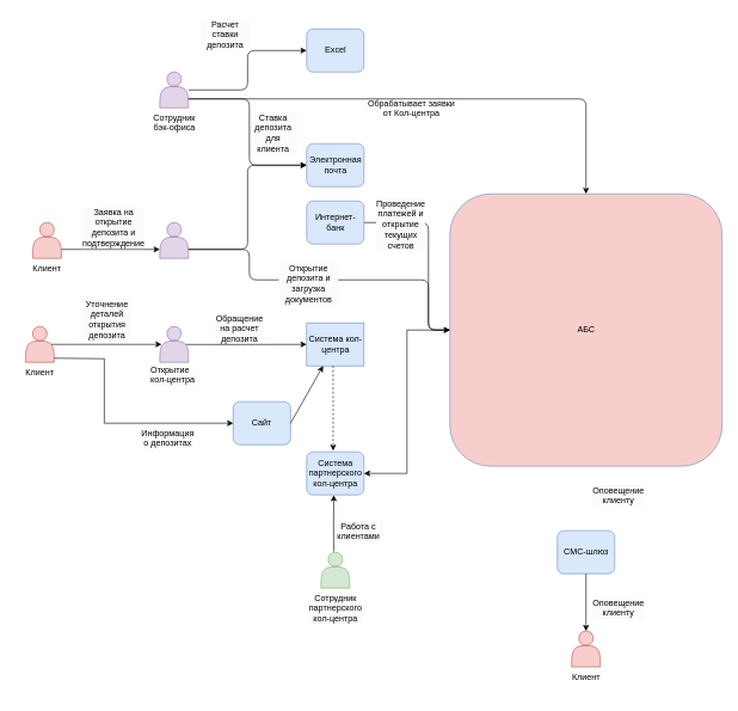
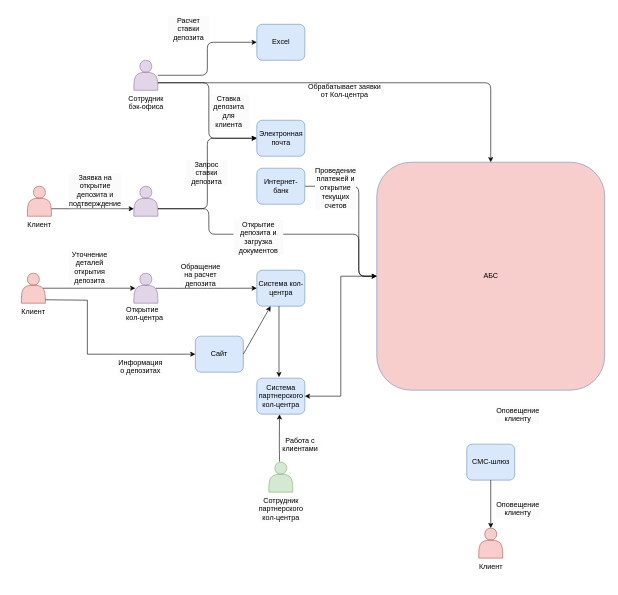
  <mxCell id="0" />
  <mxCell id="1" parent="0" />
  <mxCell id="2" style="edgeStyle=orthogonalEdgeStyle;rounded=1;orthogonalLoop=1;jettySize=auto;html=1;curved=0;" parent="1" source="3" target="4" edge="1"><mxGeometry relative="1" as="geometry"><Array as="points"><mxPoint x="597.5" y="310" /><mxPoint x="597.5" y="460" /></Array></mxGeometry></mxCell>
  <mxCell id="3" value="Интернет-банк" style="rounded=1;whiteSpace=wrap;html=1;fillColor=#dae8fc;strokeColor=#6c8ebf;" parent="1" vertex="1"><mxGeometry x="427.5" y="280" width="80" height="60" as="geometry" /></mxCell>
  <mxCell id="4" value="АБС" style="rounded=1;whiteSpace=wrap;html=1;fillColor=#f8cecc;strokeColor=#6c8ebf;" parent="1" vertex="1"><mxGeometry x="627.5" y="270" width="380" height="380" as="geometry" /></mxCell>
- <mxCell id="5" value="Система кол-центра" style="whiteSpace=wrap;html=1;fillColor=#dae8fc;strokeColor=#6c8ebf;rounded=0;" parent="1" vertex="1"><mxGeometry x="427.5" y="450" width="80" height="60" as="geometry" /></mxCell>
+ <mxCell id="5" value="Система кол-центра" style="rounded=1;whiteSpace=wrap;html=1;fillColor=#dae8fc;strokeColor=#6c8ebf;" parent="1" vertex="1"><mxGeometry x="427.5" y="450" width="80" height="60" as="geometry" /></mxCell>
  <mxCell id="6" value="Система партнерского&lt;div&gt;кол-центра&lt;/div&gt;" style="rounded=1;whiteSpace=wrap;html=1;fillColor=#dae8fc;strokeColor=#6c8ebf;" parent="1" vertex="1"><mxGeometry x="427.5" y="630" width="80" height="60" as="geometry" /></mxCell>
  <mxCell id="7" value="СМС-шлюз" style="rounded=1;whiteSpace=wrap;html=1;fillColor=#dae8fc;strokeColor=#6c8ebf;" parent="1" vertex="1"><mxGeometry x="777.5" y="740" width="80" height="60" as="geometry" /></mxCell>
  <mxCell id="8" value="Сайт" style="rounded=1;whiteSpace=wrap;html=1;fillColor=#dae8fc;strokeColor=#6c8ebf;" parent="1" vertex="1"><mxGeometry x="325" y="560" width="80" height="60" as="geometry" /></mxCell>
  <mxCell id="9" value="&lt;span style=&quot;forced-color-adjust: none; color: rgb(0, 0, 0); font-family: Helvetica; font-size: 12px; font-style: normal; font-variant-ligatures: normal; font-variant-caps: normal; font-weight: 400; letter-spacing: normal; orphans: 2; text-align: center; text-indent: 0px; text-transform: none; widows: 2; word-spacing: 0px; -webkit-text-stroke-width: 0px; white-space: normal; text-decoration-thickness: initial; text-decoration-style: initial; text-decoration-color: initial; background-color: rgb(251, 251, 251); float: none; display: inline !important;&quot;&gt;Открытие&lt;/span&gt;&lt;div style=&quot;forced-color-adjust: none; color: rgb(0, 0, 0); font-family: Helvetica; font-size: 12px; font-style: normal; font-variant-ligatures: normal; font-variant-caps: normal; font-weight: 400; letter-spacing: normal; orphans: 2; text-align: center; text-indent: 0px; text-transform: none; widows: 2; word-spacing: 0px; -webkit-text-stroke-width: 0px; white-space: normal; background-color: rgb(251, 251, 251); text-decoration-thickness: initial; text-decoration-style: initial; text-decoration-color: initial;&quot;&gt;&lt;span style=&quot;forced-color-adjust: none; color: rgb(0, 0, 0); font-family: Helvetica; font-size: 12px; font-style: normal; font-variant-ligatures: normal; font-variant-caps: normal; font-weight: 400; letter-spacing: normal; orphans: 2; text-align: center; text-indent: 0px; text-transform: none; widows: 2; word-spacing: 0px; -webkit-text-stroke-width: 0px; white-space: normal; background-color: rgb(251, 251, 251); text-decoration-thickness: initial; text-decoration-style: initial; text-decoration-color: initial; float: none; display: inline !important;&quot;&gt;кол-центра&lt;/span&gt;&lt;/div&gt;" style="text;whiteSpace=wrap;html=1;" parent="1" vertex="1"><mxGeometry x="207.5" y="502" width="70" height="40" as="geometry" /></mxCell>
  <mxCell id="10" value="" style="shape=actor;whiteSpace=wrap;html=1;fillColor=#e1d5e7;strokeColor=#9673a6;" parent="1" vertex="1"><mxGeometry x="222.5" y="455" width="40" height="50" as="geometry" /></mxCell>
  <mxCell id="11" value="&lt;div style=&quot;forced-color-adjust: none; color: rgb(0, 0, 0); font-family: Helvetica; font-size: 12px; font-style: normal; font-variant-ligatures: normal; font-variant-caps: normal; font-weight: 400; letter-spacing: normal; orphans: 2; text-align: center; text-indent: 0px; text-transform: none; widows: 2; word-spacing: 0px; -webkit-text-stroke-width: 0px; white-space: normal; background-color: rgb(251, 251, 251); text-decoration-thickness: initial; text-decoration-style: initial; text-decoration-color: initial;&quot;&gt;Обращение на расчет депозита&lt;/div&gt;" style="text;whiteSpace=wrap;html=1;" parent="1" vertex="1"><mxGeometry x="297.5" y="430" width="70" height="40" as="geometry" /></mxCell>
  <mxCell id="12" value="" style="shape=actor;whiteSpace=wrap;html=1;fillColor=#e1d5e7;strokeColor=#9673a6;" parent="1" vertex="1"><mxGeometry x="222.5" y="100" width="40" height="50" as="geometry" /></mxCell>
  <mxCell id="13" value="Сотрудник&lt;div&gt;бэк-офиса&lt;/div&gt;" style="text;whiteSpace=wrap;html=1;align=center;" parent="1" vertex="1"><mxGeometry x="207.5" y="150" width="70" height="40" as="geometry" /></mxCell>
  <mxCell id="14" value="&lt;div style=&quot;text-align: center;&quot;&gt;&lt;span style=&quot;background-color: initial;&quot;&gt;Обрабатывает заявки от Кол-центра&lt;/span&gt;&lt;/div&gt;" style="text;whiteSpace=wrap;html=1;" parent="1" vertex="1"><mxGeometry x="507.5" y="130" width="130" height="40" as="geometry" /></mxCell>
  <mxCell id="15" value="&lt;div style=&quot;forced-color-adjust: none; color: rgb(0, 0, 0); font-family: Helvetica; font-size: 12px; font-style: normal; font-variant-ligatures: normal; font-variant-caps: normal; font-weight: 400; letter-spacing: normal; orphans: 2; text-align: center; text-indent: 0px; text-transform: none; widows: 2; word-spacing: 0px; -webkit-text-stroke-width: 0px; white-space: normal; background-color: rgb(251, 251, 251); text-decoration-thickness: initial; text-decoration-style: initial; text-decoration-color: initial;&quot;&gt;Оповещение клиенту&lt;/div&gt;" style="text;whiteSpace=wrap;html=1;" parent="1" vertex="1"><mxGeometry x="825" y="670" width="70" height="40" as="geometry" /></mxCell>
  <mxCell id="16" value="Электронная&lt;div&gt;почта&lt;/div&gt;" style="rounded=1;whiteSpace=wrap;html=1;fillColor=#dae8fc;strokeColor=#6c8ebf;" parent="1" vertex="1"><mxGeometry x="427.5" y="200" width="80" height="60" as="geometry" /></mxCell>
+ <mxCell id="17" value="&lt;div style=&quot;forced-color-adjust: none; color: rgb(0, 0, 0); font-family: Helvetica; font-size: 12px; font-style: normal; font-variant-ligatures: normal; font-variant-caps: normal; font-weight: 400; letter-spacing: normal; orphans: 2; text-align: center; text-indent: 0px; text-transform: none; widows: 2; word-spacing: 0px; -webkit-text-stroke-width: 0px; white-space: normal; background-color: rgb(251, 251, 251); text-decoration-thickness: initial; text-decoration-style: initial; text-decoration-color: initial;&quot;&gt;Запрос ставки депозита&lt;/div&gt;" style="text;whiteSpace=wrap;html=1;" parent="1" vertex="1"><mxGeometry x="307.5" y="260" width="70" height="40" as="geometry" /></mxCell>
  <mxCell id="18" value="" style="shape=actor;whiteSpace=wrap;html=1;fillColor=#e1d5e7;strokeColor=#9673a6;" parent="1" vertex="1"><mxGeometry x="222.5" y="310" width="40" height="50" as="geometry" /></mxCell>
  <mxCell id="19" value="" style="edgeStyle=orthogonalEdgeStyle;rounded=1;orthogonalLoop=1;jettySize=auto;html=1;curved=0;exitX=1;exitY=0.75;exitDx=0;exitDy=0;" parent="1" source="18" target="4" edge="1"><mxGeometry relative="1" as="geometry"><mxPoint x="257.5" y="505" as="sourcePoint" /><mxPoint x="332.5" y="505" as="targetPoint" /><Array as="points"><mxPoint x="347.5" y="348" /><mxPoint x="347.5" y="390" /><mxPoint x="597.5" y="390" /><mxPoint x="597.5" y="460" /></Array></mxGeometry></mxCell>
  <mxCell id="20" value="&lt;div style=&quot;forced-color-adjust: none; color: rgb(0, 0, 0); font-family: Helvetica; font-size: 12px; font-style: normal; font-variant-ligatures: normal; font-variant-caps: normal; font-weight: 400; letter-spacing: normal; orphans: 2; text-indent: 0px; text-transform: none; widows: 2; word-spacing: 0px; -webkit-text-stroke-width: 0px; white-space: normal; background-color: rgb(251, 251, 251); text-decoration-thickness: initial; text-decoration-style: initial; text-decoration-color: initial;&quot;&gt;Открытие депозита и загрузка документов&lt;/div&gt;" style="text;whiteSpace=wrap;html=1;align=center;" parent="1" vertex="1"><mxGeometry x="387.5" y="360" width="85" height="70" as="geometry" /></mxCell>
  <mxCell id="21" style="edgeStyle=orthogonalEdgeStyle;rounded=1;orthogonalLoop=1;jettySize=auto;html=1;entryX=0;entryY=0.5;entryDx=0;entryDy=0;curved=0;exitX=1;exitY=0.75;exitDx=0;exitDy=0;" parent="1" source="18" target="16" edge="1"><mxGeometry relative="1" as="geometry" /></mxCell>
  <mxCell id="22" value="&lt;div style=&quot;forced-color-adjust: none; color: rgb(0, 0, 0); font-family: Helvetica; font-size: 12px; font-style: normal; font-variant-ligatures: normal; font-variant-caps: normal; font-weight: 400; letter-spacing: normal; orphans: 2; text-align: center; text-indent: 0px; text-transform: none; widows: 2; word-spacing: 0px; -webkit-text-stroke-width: 0px; white-space: normal; background-color: rgb(251, 251, 251); text-decoration-thickness: initial; text-decoration-style: initial; text-decoration-color: initial;&quot;&gt;Проведение платежей и открытие текущих счетов&lt;/div&gt;" style="text;whiteSpace=wrap;html=1;" parent="1" vertex="1"><mxGeometry x="522.5" y="270" width="70" height="40" as="geometry" /></mxCell>
  <mxCell id="23" value="&lt;div style=&quot;forced-color-adjust: none; color: rgb(0, 0, 0); font-family: Helvetica; font-size: 12px; font-style: normal; font-variant-ligatures: normal; font-variant-caps: normal; font-weight: 400; letter-spacing: normal; orphans: 2; text-align: center; text-indent: 0px; text-transform: none; widows: 2; word-spacing: 0px; -webkit-text-stroke-width: 0px; white-space: normal; background-color: rgb(251, 251, 251); text-decoration-thickness: initial; text-decoration-style: initial; text-decoration-color: initial;&quot;&gt;Ставка депозита&lt;/div&gt;&lt;div style=&quot;forced-color-adjust: none; color: rgb(0, 0, 0); font-family: Helvetica; font-size: 12px; font-style: normal; font-variant-ligatures: normal; font-variant-caps: normal; font-weight: 400; letter-spacing: normal; orphans: 2; text-align: center; text-indent: 0px; text-transform: none; widows: 2; word-spacing: 0px; -webkit-text-stroke-width: 0px; white-space: normal; background-color: rgb(251, 251, 251); text-decoration-thickness: initial; text-decoration-style: initial; text-decoration-color: initial;&quot;&gt;для клиента&lt;/div&gt;" style="text;whiteSpace=wrap;html=1;" parent="1" vertex="1"><mxGeometry x="345" y="150" width="70" height="40" as="geometry" /></mxCell>
  <mxCell id="24" style="edgeStyle=orthogonalEdgeStyle;rounded=1;orthogonalLoop=1;jettySize=auto;html=1;curved=0;exitX=1;exitY=0.75;exitDx=0;exitDy=0;" parent="1" source="12" target="4" edge="1"><mxGeometry relative="1" as="geometry" /></mxCell>
  <mxCell id="25" style="edgeStyle=orthogonalEdgeStyle;rounded=1;orthogonalLoop=1;jettySize=auto;html=1;entryX=0;entryY=0.5;entryDx=0;entryDy=0;curved=0;exitX=1;exitY=0.75;exitDx=0;exitDy=0;" parent="1" source="12" target="16" edge="1"><mxGeometry relative="1" as="geometry"><Array as="points"><mxPoint x="347.5" y="138" /><mxPoint x="347.5" y="230" /></Array></mxGeometry></mxCell>
  <mxCell id="26" style="edgeStyle=orthogonalEdgeStyle;rounded=1;orthogonalLoop=1;jettySize=auto;html=1;curved=0;entryX=0;entryY=0.5;entryDx=0;entryDy=0;exitX=0.92;exitY=0.503;exitDx=0;exitDy=0;exitPerimeter=0;" parent="1" source="10" target="5" edge="1"><mxGeometry relative="1" as="geometry"><Array as="points" /><mxPoint x="259" y="484" as="sourcePoint" /></mxGeometry></mxCell>
  <mxCell id="27" value="&lt;span style=&quot;forced-color-adjust: none; color: rgb(0, 0, 0); font-family: Helvetica; font-size: 12px; font-style: normal; font-variant-ligatures: normal; font-variant-caps: normal; font-weight: 400; letter-spacing: normal; orphans: 2; text-indent: 0px; text-transform: none; widows: 2; word-spacing: 0px; -webkit-text-stroke-width: 0px; white-space: normal; text-decoration-thickness: initial; text-decoration-style: initial; text-decoration-color: initial; background-color: rgb(251, 251, 251); float: none; display: inline !important;&quot;&gt;Сотрудник партнерского&lt;/span&gt;&lt;div style=&quot;forced-color-adjust: none; color: rgb(0, 0, 0); font-family: Helvetica; font-size: 12px; font-style: normal; font-variant-ligatures: normal; font-variant-caps: normal; font-weight: 400; letter-spacing: normal; orphans: 2; text-indent: 0px; text-transform: none; widows: 2; word-spacing: 0px; -webkit-text-stroke-width: 0px; white-space: normal; background-color: rgb(251, 251, 251); text-decoration-thickness: initial; text-decoration-style: initial; text-decoration-color: initial;&quot;&gt;&lt;span style=&quot;forced-color-adjust: none; color: rgb(0, 0, 0); font-family: Helvetica; font-size: 12px; font-style: normal; font-variant-ligatures: normal; font-variant-caps: normal; font-weight: 400; letter-spacing: normal; orphans: 2; text-indent: 0px; text-transform: none; widows: 2; word-spacing: 0px; -webkit-text-stroke-width: 0px; white-space: normal; background-color: rgb(251, 251, 251); text-decoration-thickness: initial; text-decoration-style: initial; text-decoration-color: initial; float: none; display: inline !important;&quot;&gt;кол-центра&lt;/span&gt;&lt;/div&gt;" style="text;whiteSpace=wrap;html=1;align=center;" parent="1" vertex="1"><mxGeometry x="432.5" y="820" width="70" height="40" as="geometry" /></mxCell>
  <mxCell id="28" value="" style="shape=actor;whiteSpace=wrap;html=1;fillColor=#d5e8d4;strokeColor=#82b366;" parent="1" vertex="1"><mxGeometry x="447.5" y="770" width="40" height="50" as="geometry" /></mxCell>
  <mxCell id="29" value="&lt;div style=&quot;forced-color-adjust: none; color: rgb(0, 0, 0); font-family: Helvetica; font-size: 12px; font-style: normal; font-variant-ligatures: normal; font-variant-caps: normal; font-weight: 400; letter-spacing: normal; orphans: 2; text-indent: 0px; text-transform: none; widows: 2; word-spacing: 0px; -webkit-text-stroke-width: 0px; white-space: normal; background-color: rgb(251, 251, 251); text-decoration-thickness: initial; text-decoration-style: initial; text-decoration-color: initial;&quot;&gt;Работа с клиентами&lt;/div&gt;" style="text;whiteSpace=wrap;html=1;align=center;" parent="1" vertex="1"><mxGeometry x="465" y="720" width="70" height="40" as="geometry" /></mxCell>
  <mxCell id="30" style="edgeStyle=orthogonalEdgeStyle;rounded=1;orthogonalLoop=1;jettySize=auto;html=1;curved=0;exitX=0.448;exitY=-0.016;exitDx=0;exitDy=0;exitPerimeter=0;entryX=0.473;entryY=1.003;entryDx=0;entryDy=0;entryPerimeter=0;" parent="1" source="28" target="6" edge="1"><mxGeometry relative="1" as="geometry"><mxPoint x="345" y="660" as="sourcePoint" /><Array as="points"><mxPoint x="465" y="768" /><mxPoint x="465" y="768" /><mxPoint x="465" y="740" /><mxPoint x="465" y="740" /></Array></mxGeometry></mxCell>
  <mxCell id="31" style="edgeStyle=orthogonalEdgeStyle;rounded=0;orthogonalLoop=1;jettySize=auto;html=1;" parent="1" source="4" target="6" edge="1"><mxGeometry relative="1" as="geometry" /></mxCell>
  <mxCell id="32" value="Excel" style="rounded=1;whiteSpace=wrap;html=1;fillColor=#dae8fc;strokeColor=#6c8ebf;" parent="1" vertex="1"><mxGeometry x="427.5" y="40" width="80" height="60" as="geometry" /></mxCell>
  <mxCell id="33" value="&lt;div style=&quot;forced-color-adjust: none; color: rgb(0, 0, 0); font-family: Helvetica; font-size: 12px; font-style: normal; font-variant-ligatures: normal; font-variant-caps: normal; font-weight: 400; letter-spacing: normal; orphans: 2; text-align: center; text-indent: 0px; text-transform: none; widows: 2; word-spacing: 0px; -webkit-text-stroke-width: 0px; white-space: normal; background-color: rgb(251, 251, 251); text-decoration-thickness: initial; text-decoration-style: initial; text-decoration-color: initial;&quot;&gt;Расчет ставки депозита&lt;br&gt;&lt;/div&gt;" style="text;whiteSpace=wrap;html=1;" parent="1" vertex="1"><mxGeometry x="277.5" y="20" width="70" height="40" as="geometry" /></mxCell>
  <mxCell id="34" style="edgeStyle=orthogonalEdgeStyle;rounded=1;orthogonalLoop=1;jettySize=auto;html=1;entryX=0;entryY=0.5;entryDx=0;entryDy=0;curved=0;" parent="1" source="12" target="32" edge="1"><mxGeometry relative="1" as="geometry" /></mxCell>
  <mxCell id="35" value="Клиент" style="text;whiteSpace=wrap;html=1;align=center;" parent="1" vertex="1"><mxGeometry x="782.5" y="930" width="70" height="40" as="geometry" /></mxCell>
  <mxCell id="36" value="" style="shape=actor;whiteSpace=wrap;html=1;fillColor=#f8cecc;strokeColor=#b85450;" parent="1" vertex="1"><mxGeometry x="797.5" y="880" width="40" height="50" as="geometry" /></mxCell>
  <mxCell id="37" style="edgeStyle=orthogonalEdgeStyle;rounded=0;orthogonalLoop=1;jettySize=auto;html=1;entryX=0.5;entryY=0;entryDx=0;entryDy=0;exitX=0.5;exitY=1;exitDx=0;exitDy=0;" parent="1" source="7" target="36" edge="1"><mxGeometry relative="1" as="geometry"><mxPoint x="828" y="660" as="sourcePoint" /><mxPoint x="828" y="750" as="targetPoint" /></mxGeometry></mxCell>
  <mxCell id="38" value="&lt;div style=&quot;forced-color-adjust: none; color: rgb(0, 0, 0); font-family: Helvetica; font-size: 12px; font-style: normal; font-variant-ligatures: normal; font-variant-caps: normal; font-weight: 400; letter-spacing: normal; orphans: 2; text-align: center; text-indent: 0px; text-transform: none; widows: 2; word-spacing: 0px; -webkit-text-stroke-width: 0px; white-space: normal; background-color: rgb(251, 251, 251); text-decoration-thickness: initial; text-decoration-style: initial; text-decoration-color: initial;&quot;&gt;Оповещение клиенту&lt;/div&gt;" style="text;whiteSpace=wrap;html=1;" parent="1" vertex="1"><mxGeometry x="825" y="827" width="70" height="40" as="geometry" /></mxCell>
  <mxCell id="39" value="" style="shape=actor;whiteSpace=wrap;html=1;fillColor=#f8cecc;strokeColor=#b85450;" parent="1" vertex="1"><mxGeometry x="45" y="310" width="40" height="50" as="geometry" /></mxCell>
  <mxCell id="40" value="Клиент" style="text;whiteSpace=wrap;html=1;align=center;" parent="1" vertex="1"><mxGeometry x="30" y="360" width="70" height="40" as="geometry" /></mxCell>
  <mxCell id="41" style="edgeStyle=orthogonalEdgeStyle;rounded=0;orthogonalLoop=1;jettySize=auto;html=1;entryX=0;entryY=0.75;entryDx=0;entryDy=0;exitX=1;exitY=0.75;exitDx=0;exitDy=0;" parent="1" source="39" target="18" edge="1"><mxGeometry relative="1" as="geometry" /></mxCell>
  <mxCell id="42" value="&lt;div style=&quot;forced-color-adjust: none; color: rgb(0, 0, 0); font-family: Helvetica; font-size: 12px; font-style: normal; font-variant-ligatures: normal; font-variant-caps: normal; font-weight: 400; letter-spacing: normal; orphans: 2; text-align: center; text-indent: 0px; text-transform: none; widows: 2; word-spacing: 0px; -webkit-text-stroke-width: 0px; white-space: normal; background-color: rgb(251, 251, 251); text-decoration-thickness: initial; text-decoration-style: initial; text-decoration-color: initial;&quot;&gt;Заявка на открытие депозита и подтверждение&lt;/div&gt;" style="text;whiteSpace=wrap;html=1;" parent="1" vertex="1"><mxGeometry x="112.5" y="282" width="70" height="40" as="geometry" /></mxCell>
  <mxCell id="43" value="" style="shape=actor;whiteSpace=wrap;html=1;fillColor=#f8cecc;strokeColor=#b85450;" parent="1" vertex="1"><mxGeometry x="35" y="455" width="40" height="50" as="geometry" /></mxCell>
  <mxCell id="44" style="edgeStyle=orthogonalEdgeStyle;rounded=0;orthogonalLoop=1;jettySize=auto;html=1;entryX=0.063;entryY=0.5;entryDx=0;entryDy=0;exitX=0.9;exitY=0.5;exitDx=0;exitDy=0;entryPerimeter=0;exitPerimeter=0;" parent="1" source="43" edge="1" target="10"><mxGeometry relative="1" as="geometry"><mxPoint x="212.5" y="488" as="targetPoint" /><Array as="points" /></mxGeometry></mxCell>
  <mxCell id="45" value="Клиент" style="text;whiteSpace=wrap;html=1;align=center;" parent="1" vertex="1"><mxGeometry x="20" y="505" width="70" height="40" as="geometry" /></mxCell>
  <mxCell id="46" value="&lt;div style=&quot;forced-color-adjust: none; color: rgb(0, 0, 0); font-family: Helvetica; font-size: 12px; font-style: normal; font-variant-ligatures: normal; font-variant-caps: normal; font-weight: 400; letter-spacing: normal; orphans: 2; text-align: center; text-indent: 0px; text-transform: none; widows: 2; word-spacing: 0px; -webkit-text-stroke-width: 0px; white-space: normal; background-color: rgb(251, 251, 251); text-decoration-thickness: initial; text-decoration-style: initial; text-decoration-color: initial;&quot;&gt;Уточнение деталей&lt;/div&gt;&lt;div style=&quot;forced-color-adjust: none; color: rgb(0, 0, 0); font-family: Helvetica; font-size: 12px; font-style: normal; font-variant-ligatures: normal; font-variant-caps: normal; font-weight: 400; letter-spacing: normal; orphans: 2; text-align: center; text-indent: 0px; text-transform: none; widows: 2; word-spacing: 0px; -webkit-text-stroke-width: 0px; white-space: normal; background-color: rgb(251, 251, 251); text-decoration-thickness: initial; text-decoration-style: initial; text-decoration-color: initial;&quot;&gt;открытия депозита&lt;/div&gt;" style="text;whiteSpace=wrap;html=1;" parent="1" vertex="1"><mxGeometry x="112.5" y="410" width="70" height="40" as="geometry" /></mxCell>
- <mxCell id="47" value="" style="endArrow=classic;html=1;rounded=0;entryX=0.462;entryY=-0.027;entryDx=0;entryDy=0;entryPerimeter=0;exitX=0.462;exitY=0.998;exitDx=0;exitDy=0;exitPerimeter=0;dashed=1;" edge="1" parent="1" source="5" target="6"><mxGeometry width="50" height="50" relative="1" as="geometry"><mxPoint x="465" y="530" as="sourcePoint" /><mxPoint x="555" y="520" as="targetPoint" /></mxGeometry></mxCell>
+ <mxCell id="47" value="" style="endArrow=classic;html=1;rounded=0;entryX=0.462;entryY=-0.027;entryDx=0;entryDy=0;entryPerimeter=0;exitX=0.462;exitY=0.998;exitDx=0;exitDy=0;exitPerimeter=0;" edge="1" parent="1" source="5" target="6"><mxGeometry width="50" height="50" relative="1" as="geometry"><mxPoint x="465" y="530" as="sourcePoint" /><mxPoint x="555" y="520" as="targetPoint" /></mxGeometry></mxCell>
  <mxCell id="48" value="" style="endArrow=classic;html=1;rounded=0;exitX=1.001;exitY=0.886;exitDx=0;exitDy=0;entryX=0;entryY=0.5;entryDx=0;entryDy=0;exitPerimeter=0;" edge="1" parent="1" source="43" target="8"><mxGeometry width="50" height="50" relative="1" as="geometry"><mxPoint x="175" y="590" as="sourcePoint" /><mxPoint x="155" y="640" as="targetPoint" /><Array as="points"><mxPoint x="145" y="500" /><mxPoint x="145" y="590" /></Array></mxGeometry></mxCell>
  <mxCell id="49" value="&lt;div style=&quot;forced-color-adjust: none; color: rgb(0, 0, 0); font-family: Helvetica; font-size: 12px; font-style: normal; font-variant-ligatures: normal; font-variant-caps: normal; font-weight: 400; letter-spacing: normal; orphans: 2; text-align: center; text-indent: 0px; text-transform: none; widows: 2; word-spacing: 0px; -webkit-text-stroke-width: 0px; white-space: normal; background-color: rgb(251, 251, 251); text-decoration-thickness: initial; text-decoration-style: initial; text-decoration-color: initial;&quot;&gt;Информация о депозитах&lt;/div&gt;" style="text;whiteSpace=wrap;html=1;" vertex="1" parent="1"><mxGeometry x="195" y="590" width="70" height="40" as="geometry" /></mxCell>
  <mxCell id="50" value="" style="endArrow=classic;html=1;rounded=0;exitX=1;exitY=0.5;exitDx=0;exitDy=0;" edge="1" parent="1" source="8" target="5"><mxGeometry width="50" height="50" relative="1" as="geometry"><mxPoint x="375" y="600" as="sourcePoint" /><mxPoint x="425" y="550" as="targetPoint" /></mxGeometry></mxCell>
